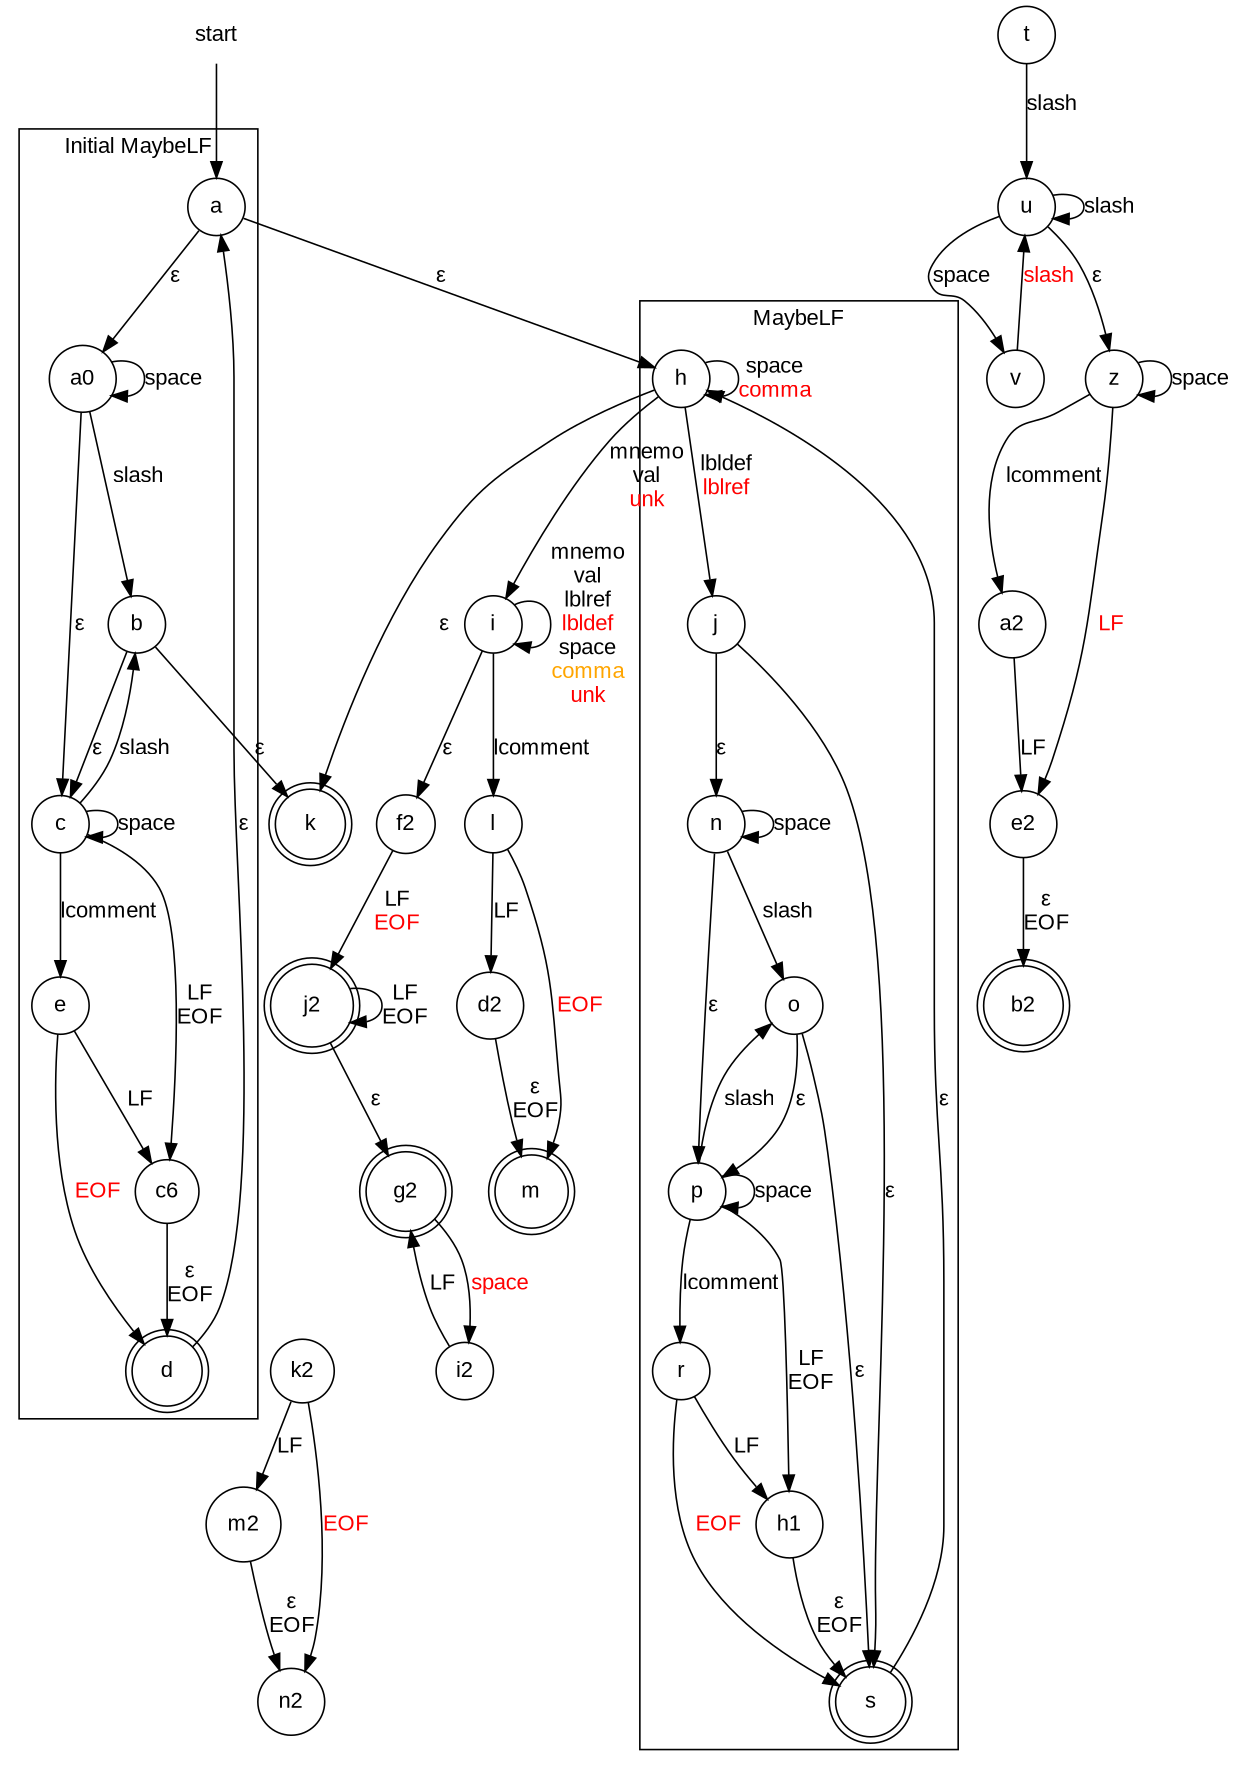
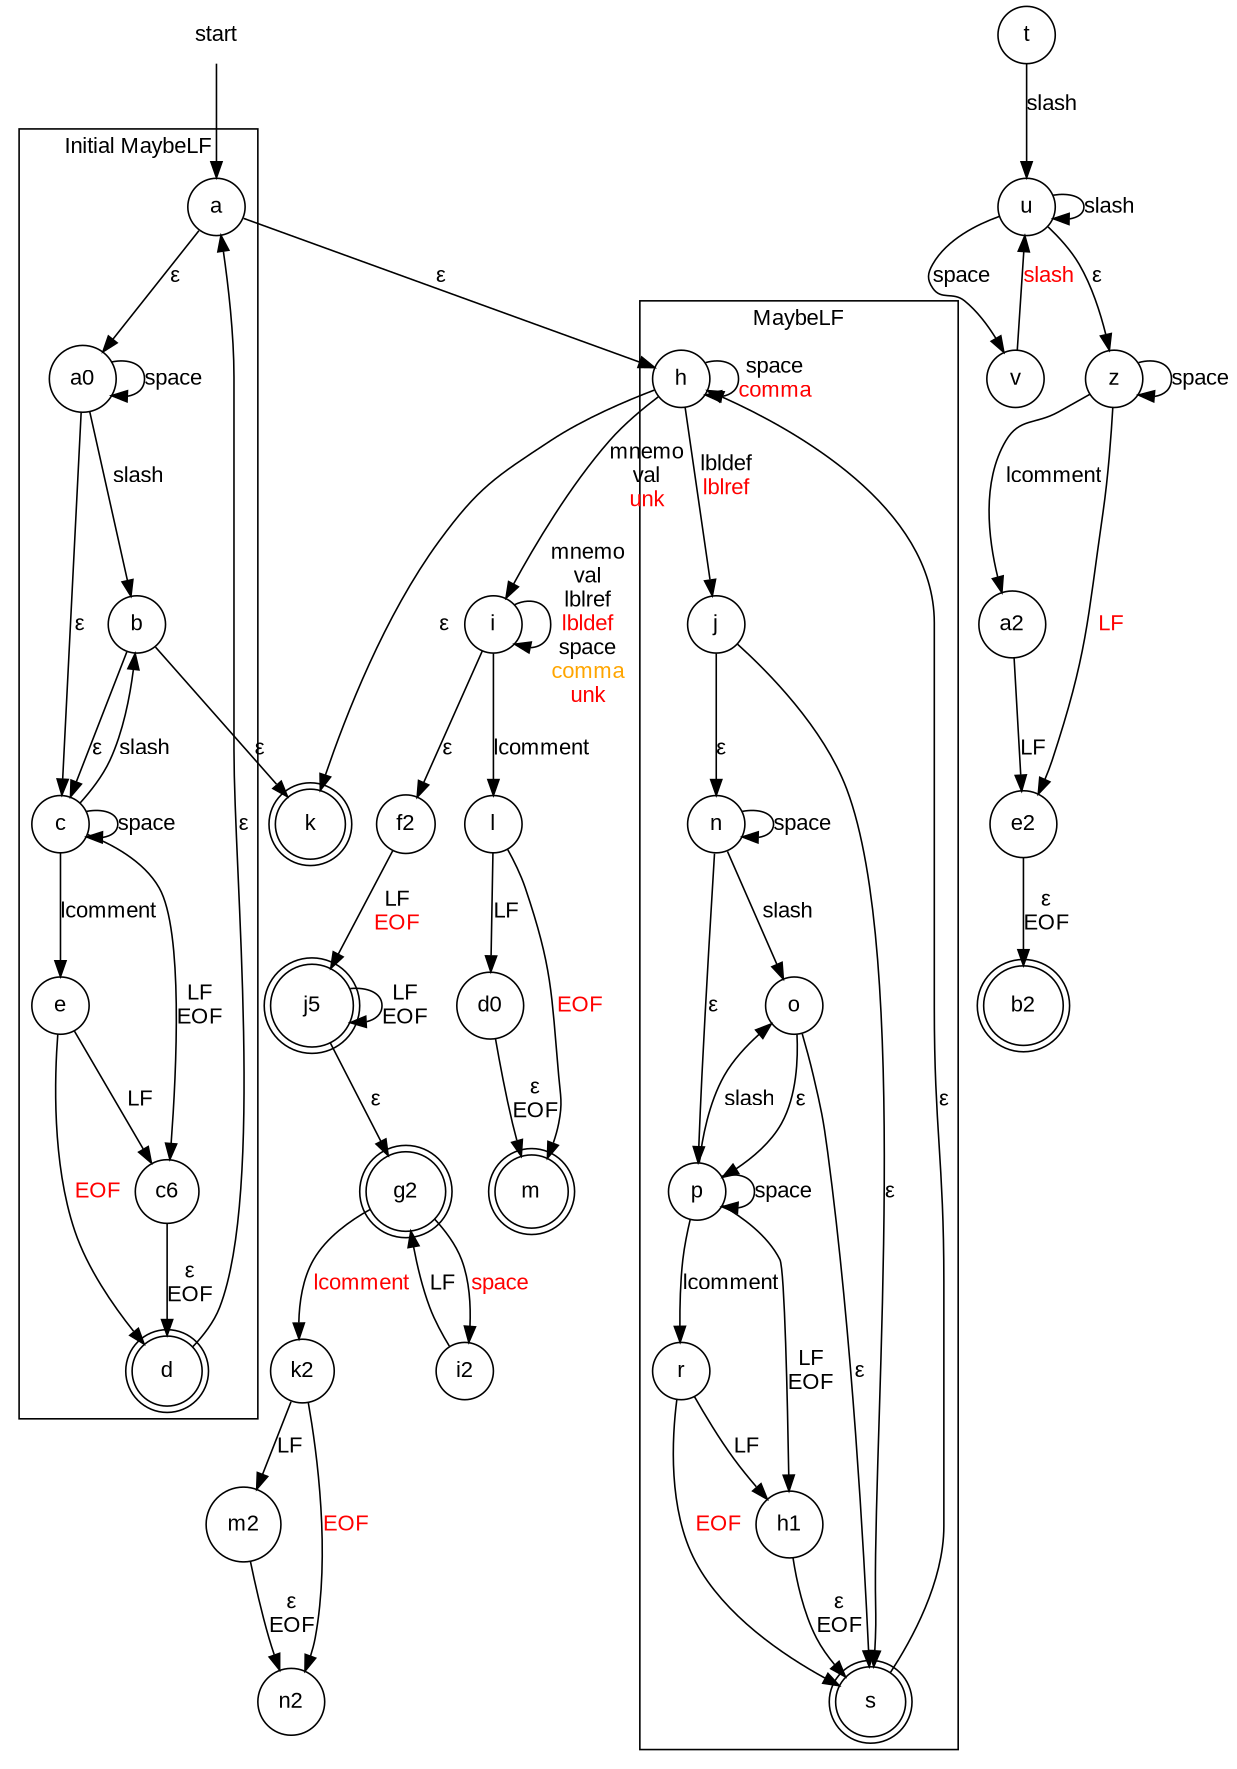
  digraph {
    compund=true
    fontname="Liberation Sans"
    node [fontname="Liberation Sans" shape=circle]
    edge [fontname="Liberation Sans"]
    a
    a0
    b
    c
    c2 [label=c6]
    e
    d [shape=doublecircle]
    h
    j
    n
    s [shape=doublecircle]
    o
    p
    r
    h2 [label=h1]
    k [shape=doublecircle]
    i
    start [shape=none]
    l
    f2
-   d2
+   d2 [label=d0]
    m [shape=doublecircle]
-   j2 [shape=doublecircle]
+   j2 [shape=doublecircle label=j5]
    t
    u
    g2 [shape=doublecircle]
    i2
    k2
    m2
    n2
    v
    z
    a2
    e2
    b2 [shape=doublecircle]
    subgraph cluster_1 {
      label="Initial MaybeLF"
      a
      a0
      b
      c
      c2
      e
      d
    }
    subgraph cluster_2 {
      label=MaybeLF
      h
      j
      n
      s
      o
      p
      r
      h2
    }
    a -> a0 [label="ε"]
    a -> h [label="ε"]
    a0 -> a0 [label=space]
    a0 -> b [label=slash]
    a0 -> c [label="ε"]
    b -> c [label="ε"]
    b -> k [label="ε"]
    c -> b [label=slash]
    c -> c [label=space]
    c -> c2 [label=<LF<br/>EOF>]
    c -> e [label=lcomment]
    c2 -> d [label=<ε<br/>EOF>]
    e -> c2 [label=LF]
    e -> d [fontcolor=red label=EOF]
    d -> a [label="ε"]
    h -> h [label=<space<br/><font color="red">comma</font>>]
    h -> j [label=<lbldef<br/><font color="red">lblref</font>>]
    h -> k [label="ε"]
    h -> i [label=<mnemo<br/>val<br/><font color="red">unk</font>>]
    j -> n [label="ε"]
    j -> s [label="ε"]
    n -> n [label=space]
    n -> o [label=slash]
    n -> p [label="ε"]
    s -> h [label="ε"]
    o -> s [label="ε"]
    o -> p [label="ε"]
    p -> o [label=slash]
    p -> p [label=space]
    p -> r [label=lcomment]
    p -> h2 [label=<LF<br/>EOF>]
    r -> s [fontcolor=red label=EOF]
    r -> h2 [label=LF]
    h2 -> s [label=<ε<br/>EOF>]
    i -> i [label=<mnemo<br/>val<br/>lblref<br/><font color="red">lbldef</font><br/>space<br/><font color="orange">comma</font><br/><font color="red">unk</font>>]
    i -> l [label=lcomment]
    i -> f2 [label="ε"]
    start -> a
    l -> d2 [label=LF]
    l -> m [fontcolor=red label=EOF]
    f2 -> j2 [label=<LF<br/><font color="red">EOF</font>>]
    d2 -> m [label=<ε<br/>EOF>]
    j2 -> j2 [label=<LF<br/>EOF>]
    j2 -> g2 [label="ε"]
    t -> u [label=slash]
    u -> u [label=slash]
    u -> v [label=space]
    u -> z [label="ε"]
    g2 -> i2 [fontcolor=red label=space]
+   g2 -> k2 [fontcolor=red label=lcomment]
    i2 -> g2 [label=LF]
    k2 -> m2 [label=LF]
    k2 -> n2 [fontcolor=red label=EOF]
    m2 -> n2 [label=<ε<br/>EOF>]
    v -> u [fontcolor=red label=slash]
    z -> z [label=space]
    z -> a2 [label=lcomment]
    z -> e2 [fontcolor=red label=LF]
    a2 -> e2 [label=LF]
    e2 -> b2 [label=<ε<br/>EOF>]
  }
